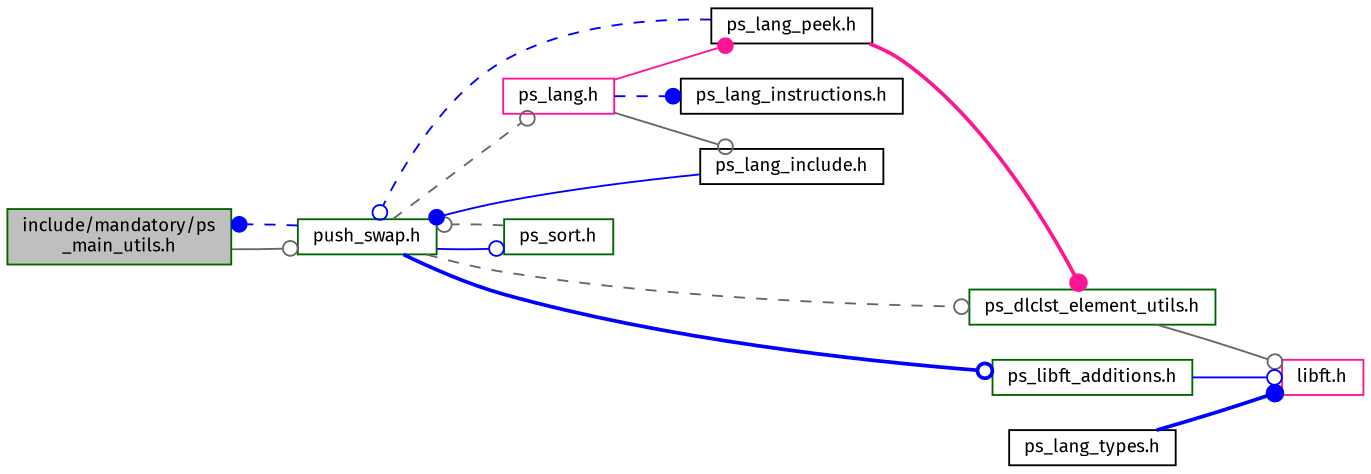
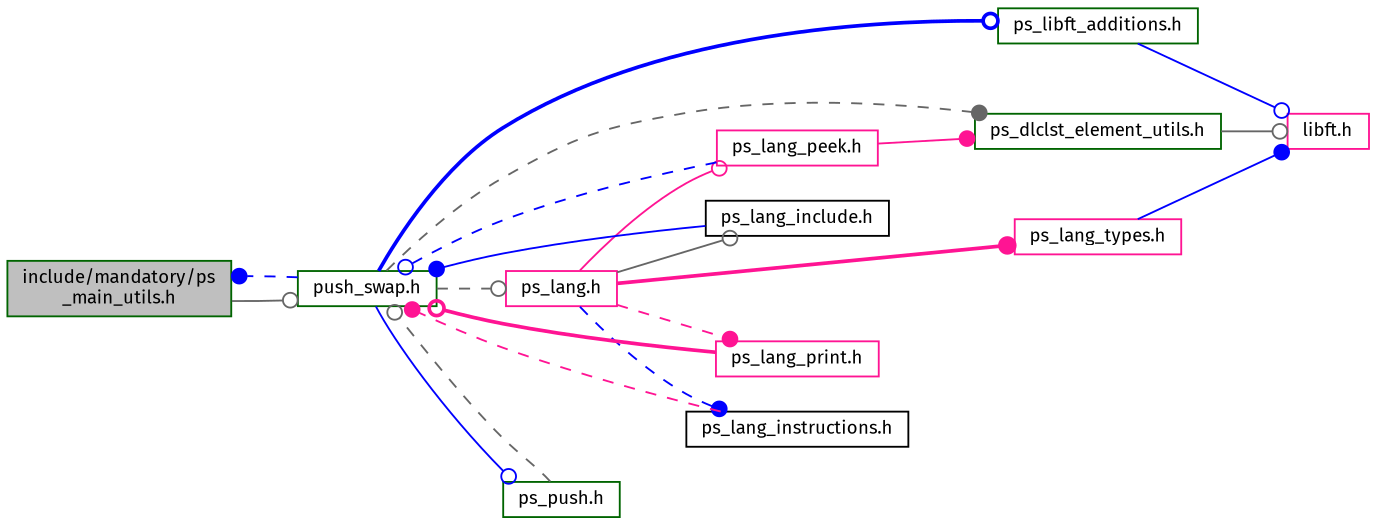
  digraph {
    fontname="Fira Sans"
    rankdir=LR
    node [color=darkgreen fillcolor=white fontname="Fira Sans" fontsize=10 shape=record style=filled]
    edge [arrowhead=odot color=blue fontname="Fira Sans" fontsize=10 labelfontname=Helvetica labelfontsize=10 style=dashed]
    n1 [fillcolor=grey75 fontcolor=black height=0.2 label="include/mandatory/ps\l_main_utils.h" width=0.4]
    n2 [height=0.2 label="push_swap.h" width=0.4]
    n3 [color=deeppink height=0.2 label="ps_lang.h" width=0.4]
    n4 [height=0.2 label="ps_dlclst_element_utils.h" width=0.4]
    n5 [height=0.2 label="ps_libft_additions.h" width=0.4]
-   n6 [height=0.2 label="ps_sort.h" width=0.4]
-   n7 [color=black height=0.2 label="ps_lang_types.h" width=0.4]
+   n6 [height=0.2 label="ps_push.h" width=0.4]
+   n7 [color=deeppink height=0.2 label="ps_lang_types.h" width=0.4]
    n8 [color=black height=0.2 label="ps_lang_include.h" width=0.4]
-   n9 [color=black height=0.2 label="ps_lang_peek.h" width=0.4]
+   n9 [color=deeppink height=0.2 label="ps_lang_peek.h" width=0.4]
+   n10 [color=deeppink height=0.2 label="ps_lang_print.h" width=0.4]
    n11 [color=black height=0.2 label="ps_lang_instructions.h" width=0.4]
    n12 [color=deeppink height=0.2 label="libft.h" width=0.4]
    n1 -> n2 [color=gray40 style=solid]
    n2 -> n1 [arrowhead=dot]
    n2 -> n3 [color=gray40]
-   n2 -> n4 [color=gray40]
+   n2 -> n4 [arrowhead=dot color=gray40]
    n2 -> n5 [style=bold]
    n2 -> n6 [style=solid]
+   n3 -> n7 [arrowhead=dot color=deeppink style=bold]
    n3 -> n8 [color=gray40 style=solid]
-   n3 -> n9 [arrowhead=dot color=deeppink style=solid]
+   n3 -> n9 [color=deeppink style=solid]
+   n3 -> n10 [arrowhead=dot color=deeppink]
    n3 -> n11 [arrowhead=dot]
    n4 -> n12 [color=gray40 style=solid]
    n5 -> n12 [style=solid]
    n6 -> n2 [color=gray40]
-   n7 -> n12 [arrowhead=dot style=bold]
+   n7 -> n12 [arrowhead=dot style=solid]
    n8 -> n2 [arrowhead=dot style=solid]
    n9 -> n2
-   n9 -> n4 [arrowhead=dot color=deeppink style=bold]
+   n9 -> n4 [arrowhead=dot color=deeppink style=solid]
+   n10 -> n2 [color=deeppink style=bold]
+   n11 -> n2 [arrowhead=dot color=deeppink]
  }
